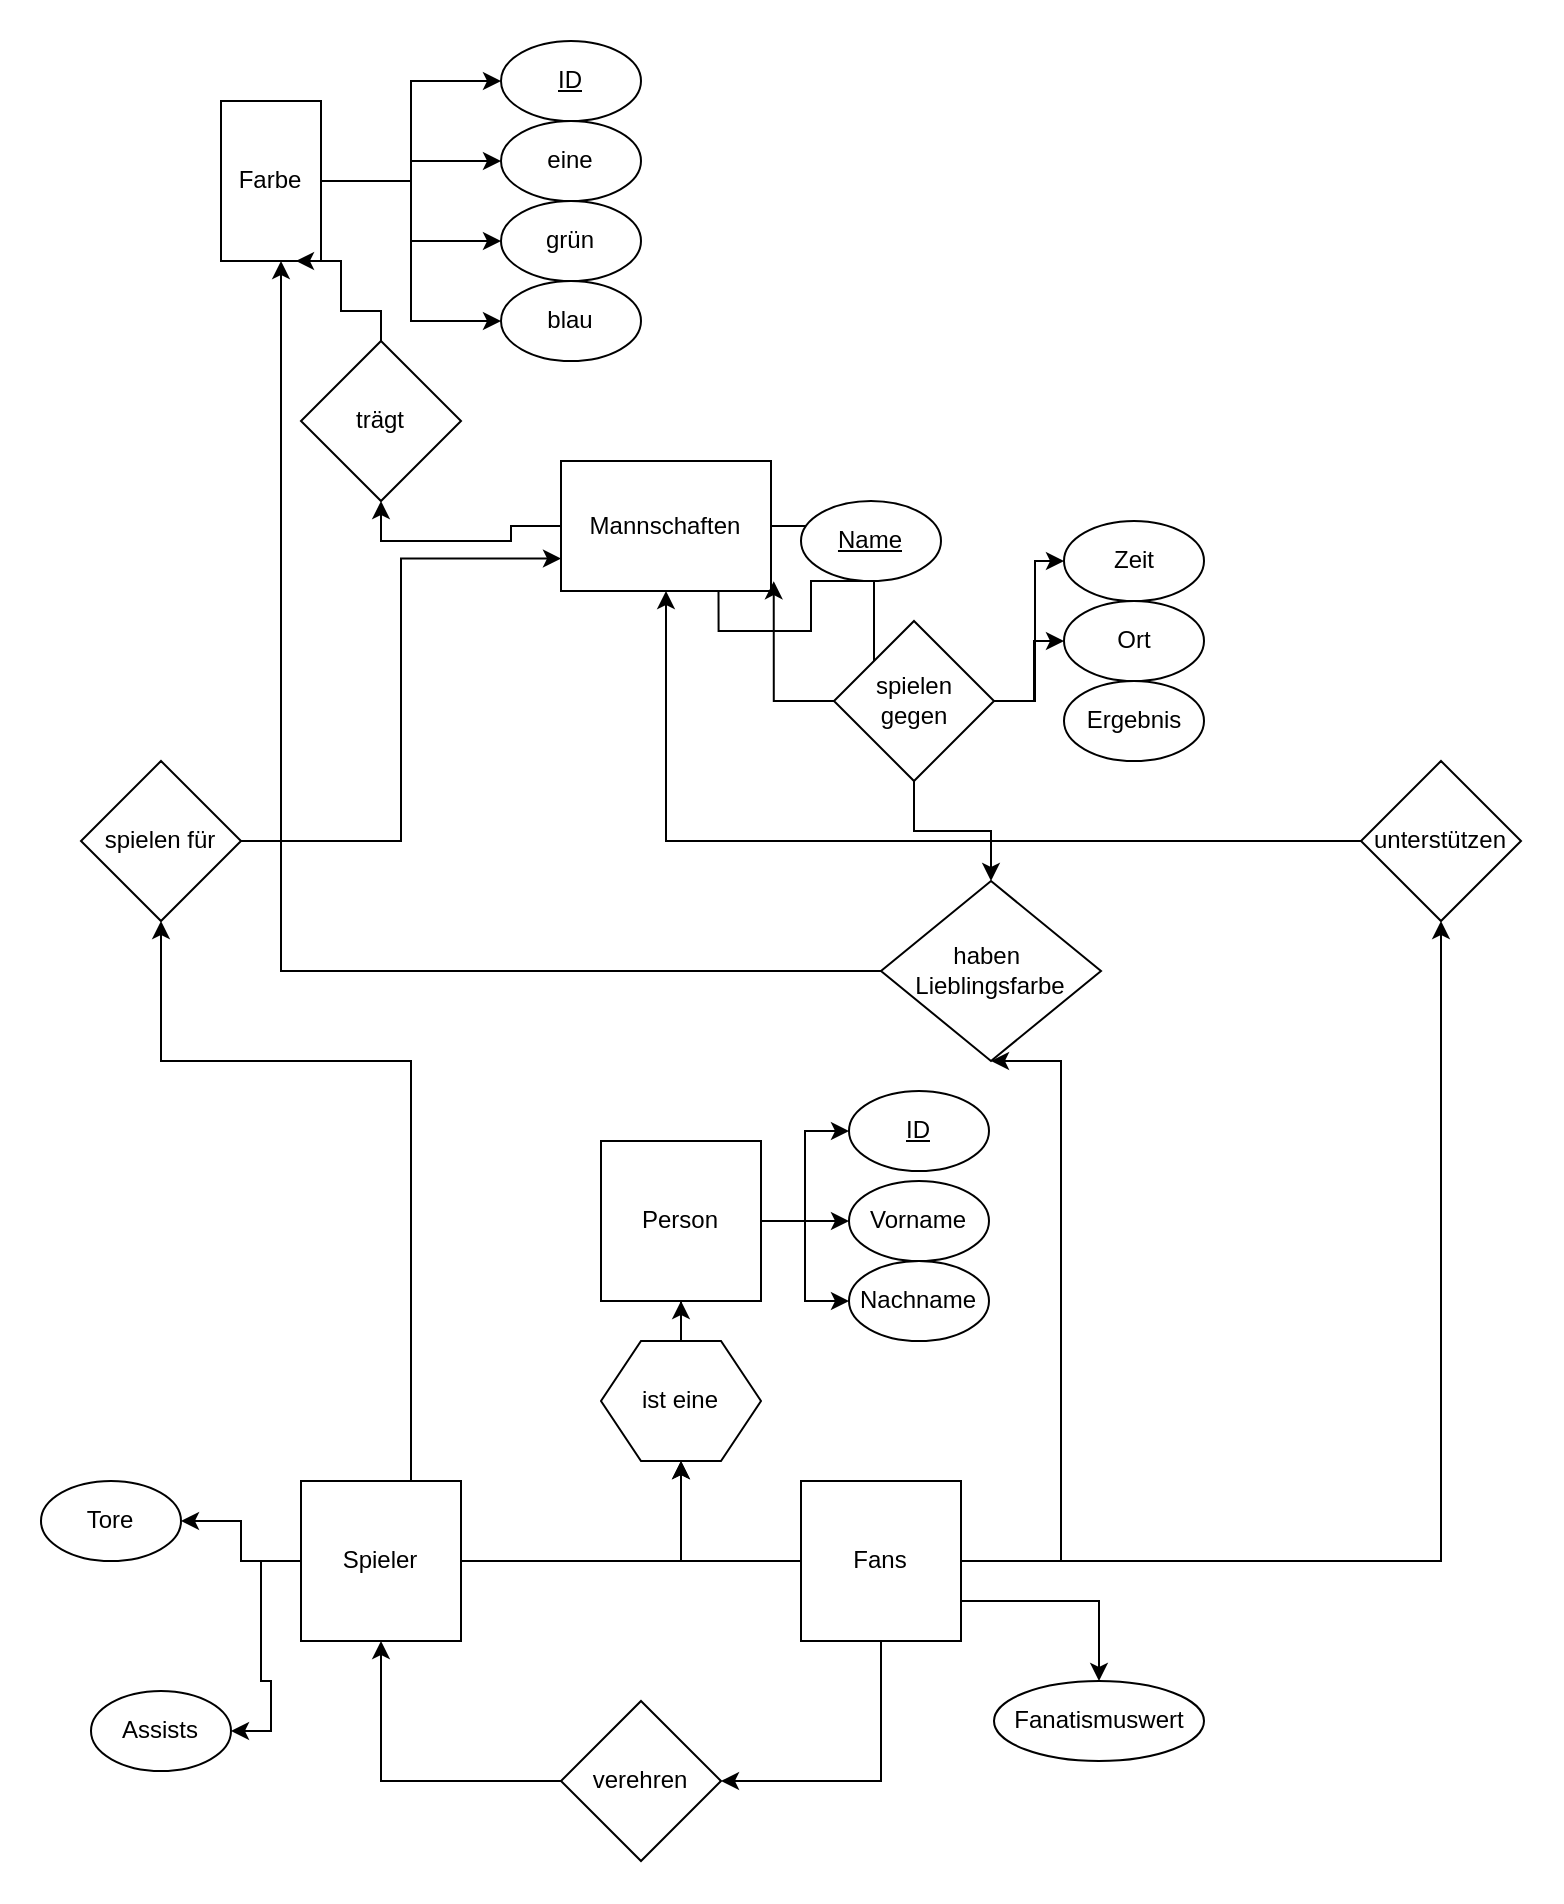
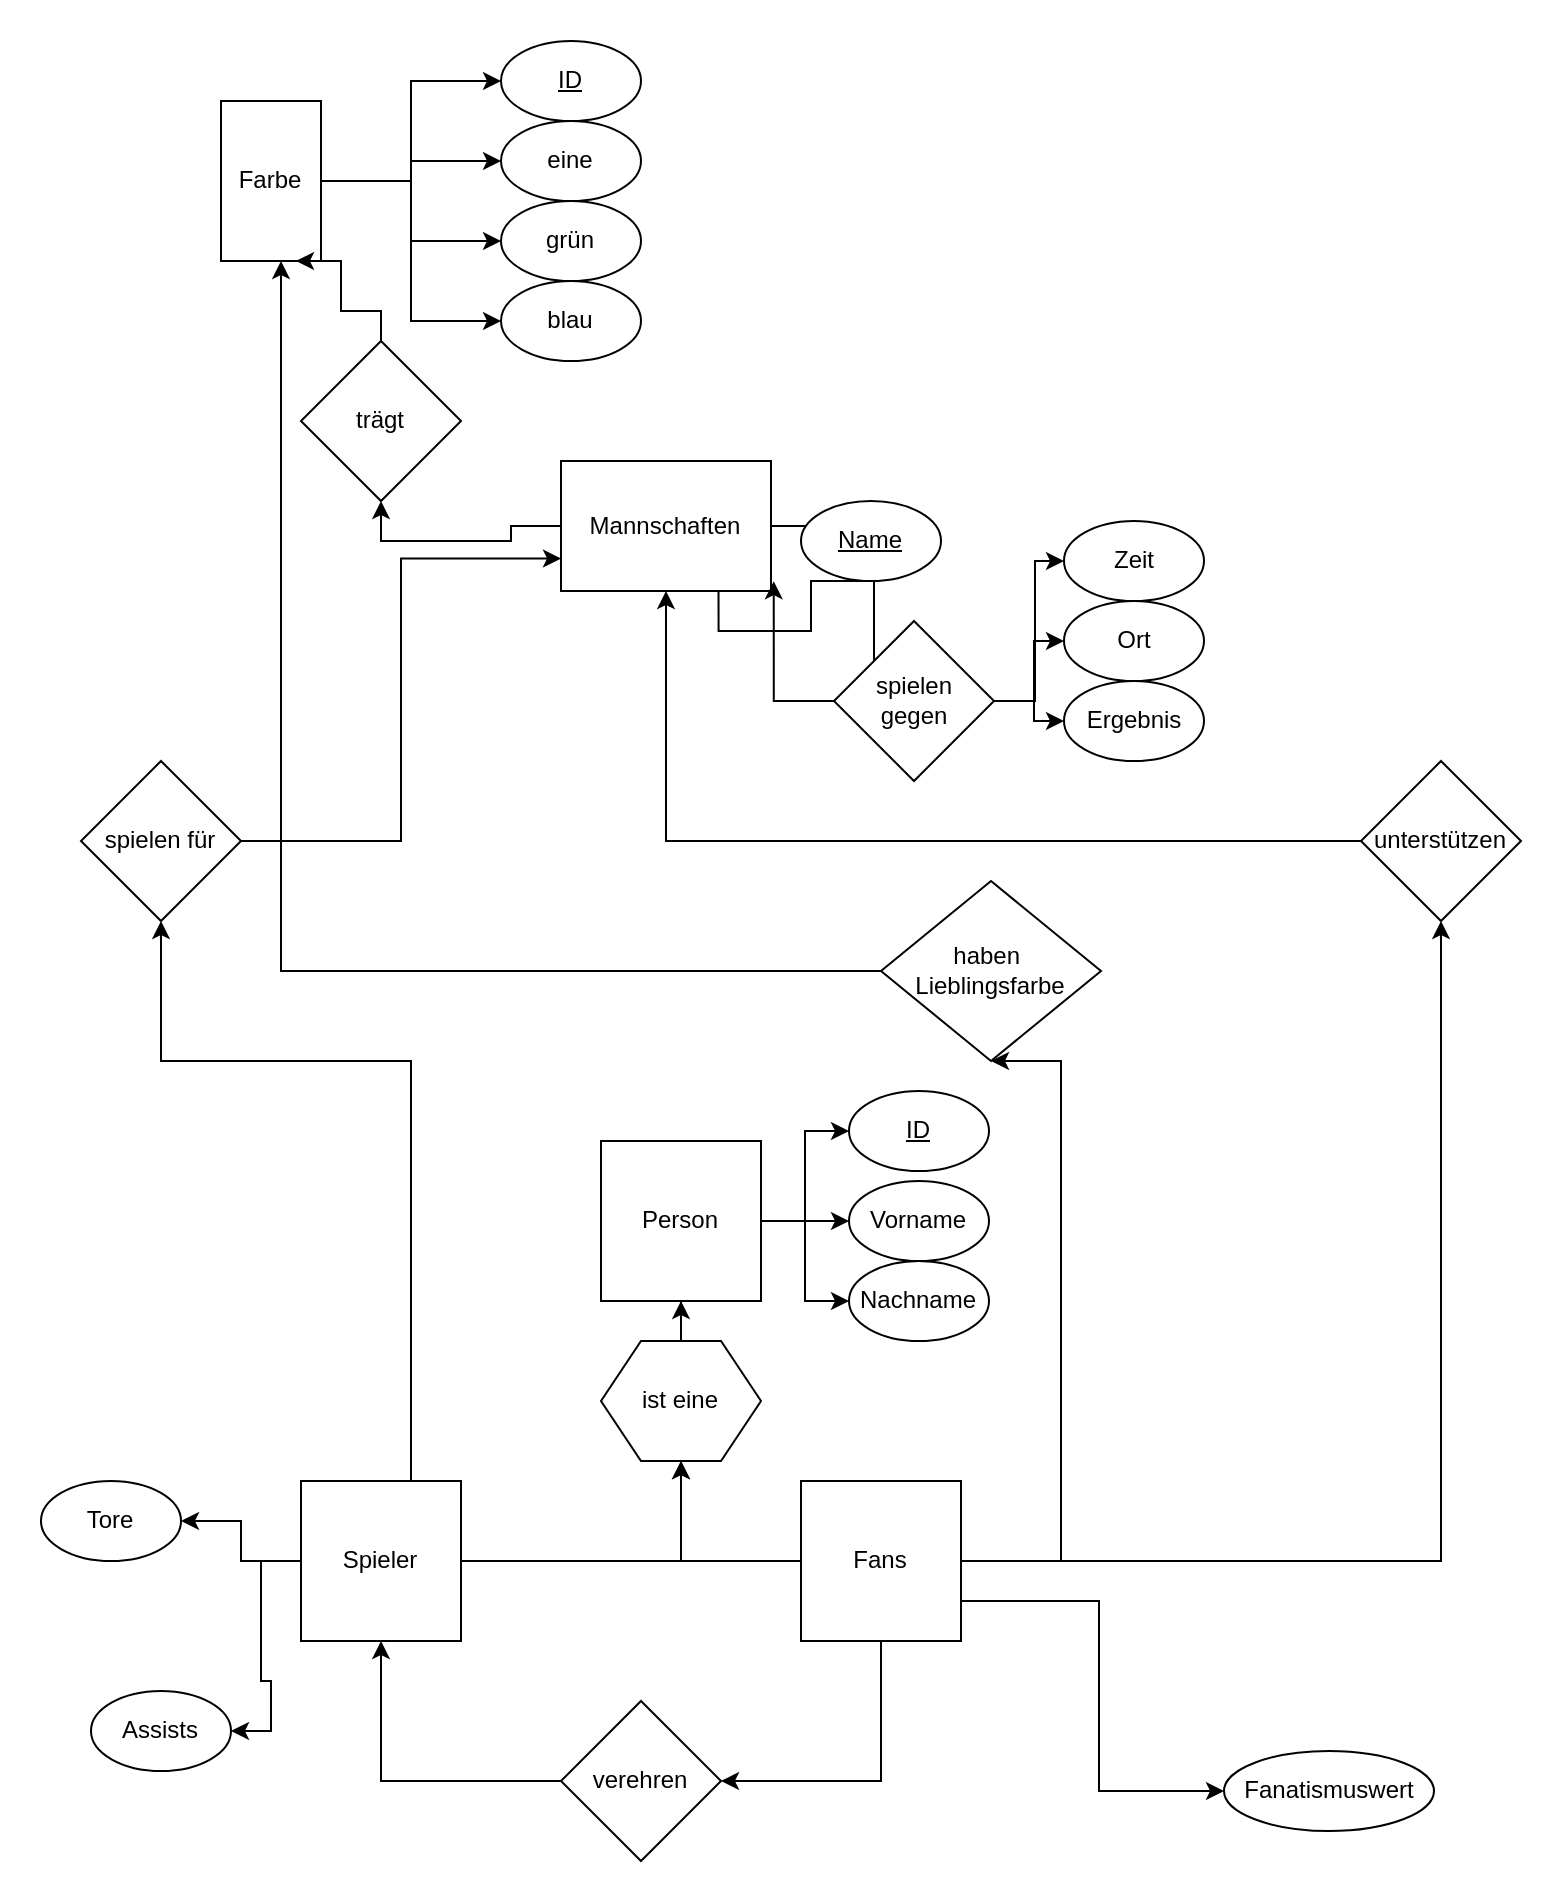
  <mxCell id="0" />
  <mxCell id="1" parent="0" />
  <mxCell id="2" style="edgeStyle=orthogonalEdgeStyle;rounded=0;orthogonalLoop=1;jettySize=auto;html=1;entryX=0.5;entryY=1;entryDx=0;entryDy=0;" edge="1" parent="1" source="5" target="23"><mxGeometry relative="1" as="geometry" /></mxCell>
  <mxCell id="3" style="edgeStyle=orthogonalEdgeStyle;rounded=0;orthogonalLoop=1;jettySize=auto;html=1;" edge="1" parent="1" source="5" target="40"><mxGeometry relative="1" as="geometry" /></mxCell>
  <mxCell id="4" style="edgeStyle=orthogonalEdgeStyle;rounded=0;orthogonalLoop=1;jettySize=auto;html=1;exitX=0.75;exitY=1;exitDx=0;exitDy=0;entryX=0;entryY=1;entryDx=0;entryDy=0;" edge="1" parent="1" source="5" target="53"><mxGeometry relative="1" as="geometry" /></mxCell>
  <mxCell id="5" value="Mannschaften" style="whiteSpace=wrap;html=1;aspect=fixed;" vertex="1" parent="1"><mxGeometry x="280" y="230" width="105" height="65" as="geometry" /></mxCell>
  <mxCell id="6" style="edgeStyle=orthogonalEdgeStyle;rounded=0;orthogonalLoop=1;jettySize=auto;html=1;entryX=0.5;entryY=1;entryDx=0;entryDy=0;" edge="1" parent="1" source="10" target="29"><mxGeometry relative="1" as="geometry"><Array as="points"><mxPoint x="205" y="530" /></Array></mxGeometry></mxCell>
  <mxCell id="7" style="edgeStyle=orthogonalEdgeStyle;rounded=0;orthogonalLoop=1;jettySize=auto;html=1;entryX=1;entryY=0.5;entryDx=0;entryDy=0;" edge="1" parent="1" source="10" target="48"><mxGeometry relative="1" as="geometry" /></mxCell>
  <mxCell id="8" style="edgeStyle=orthogonalEdgeStyle;rounded=0;orthogonalLoop=1;jettySize=auto;html=1;entryX=1;entryY=0.5;entryDx=0;entryDy=0;" edge="1" parent="1" source="10" target="47"><mxGeometry relative="1" as="geometry" /></mxCell>
  <mxCell id="9" style="edgeStyle=orthogonalEdgeStyle;rounded=0;orthogonalLoop=1;jettySize=auto;html=1;entryX=0.5;entryY=1;entryDx=0;entryDy=0;" edge="1" parent="1" source="10" target="35"><mxGeometry relative="1" as="geometry" /></mxCell>
  <mxCell id="10" value="Spieler" style="whiteSpace=wrap;html=1;aspect=fixed;" vertex="1" parent="1"><mxGeometry x="150" y="740" width="80" height="80" as="geometry" /></mxCell>
  <mxCell id="11" style="edgeStyle=orthogonalEdgeStyle;rounded=0;orthogonalLoop=1;jettySize=auto;html=1;entryX=0.5;entryY=1;entryDx=0;entryDy=0;" edge="1" parent="1" source="16" target="35"><mxGeometry relative="1" as="geometry" /></mxCell>
  <mxCell id="12" style="edgeStyle=orthogonalEdgeStyle;rounded=0;orthogonalLoop=1;jettySize=auto;html=1;" edge="1" parent="1" source="16" target="27"><mxGeometry relative="1" as="geometry" /></mxCell>
  <mxCell id="13" style="edgeStyle=orthogonalEdgeStyle;rounded=0;orthogonalLoop=1;jettySize=auto;html=1;entryX=0.5;entryY=1;entryDx=0;entryDy=0;" edge="1" parent="1" source="16" target="46"><mxGeometry relative="1" as="geometry"><Array as="points"><mxPoint x="530" y="780" /><mxPoint x="530" y="530" /></Array></mxGeometry></mxCell>
  <mxCell id="14" style="edgeStyle=orthogonalEdgeStyle;rounded=0;orthogonalLoop=1;jettySize=auto;html=1;entryX=1;entryY=0.5;entryDx=0;entryDy=0;" edge="1" parent="1" source="16" target="25"><mxGeometry relative="1" as="geometry"><mxPoint x="440" y="900" as="targetPoint" /><Array as="points"><mxPoint x="440" y="890" /></Array></mxGeometry></mxCell>
  <mxCell id="15" style="edgeStyle=orthogonalEdgeStyle;rounded=0;orthogonalLoop=1;jettySize=auto;html=1;" edge="1" parent="1" source="16" target="44"><mxGeometry relative="1" as="geometry"><Array as="points"><mxPoint x="549" y="800" /></Array></mxGeometry></mxCell>
  <mxCell id="16" value="Fans" style="whiteSpace=wrap;html=1;aspect=fixed;" vertex="1" parent="1"><mxGeometry x="400" y="740" width="80" height="80" as="geometry" /></mxCell>
  <mxCell id="17" style="edgeStyle=orthogonalEdgeStyle;rounded=0;orthogonalLoop=1;jettySize=auto;html=1;entryX=0;entryY=0.5;entryDx=0;entryDy=0;" edge="1" parent="1" source="21" target="36"><mxGeometry relative="1" as="geometry" /></mxCell>
  <mxCell id="18" style="edgeStyle=orthogonalEdgeStyle;rounded=0;orthogonalLoop=1;jettySize=auto;html=1;entryX=0;entryY=0.5;entryDx=0;entryDy=0;" edge="1" parent="1" source="21" target="37"><mxGeometry relative="1" as="geometry" /></mxCell>
  <mxCell id="19" style="edgeStyle=orthogonalEdgeStyle;rounded=0;orthogonalLoop=1;jettySize=auto;html=1;entryX=0;entryY=0.5;entryDx=0;entryDy=0;" edge="1" parent="1" source="21" target="38"><mxGeometry relative="1" as="geometry" /></mxCell>
  <mxCell id="20" style="edgeStyle=orthogonalEdgeStyle;rounded=0;orthogonalLoop=1;jettySize=auto;html=1;entryX=0;entryY=0.5;entryDx=0;entryDy=0;" edge="1" parent="1" source="21" target="39"><mxGeometry relative="1" as="geometry" /></mxCell>
  <mxCell id="21" value="Farbe" style="whiteSpace=wrap;html=1;aspect=fixed;" vertex="1" parent="1"><mxGeometry x="110" y="50" width="50" height="80" as="geometry" /></mxCell>
  <mxCell id="22" style="edgeStyle=orthogonalEdgeStyle;rounded=0;orthogonalLoop=1;jettySize=auto;html=1;entryX=0.75;entryY=1;entryDx=0;entryDy=0;" edge="1" parent="1" source="23" target="21"><mxGeometry relative="1" as="geometry"><Array as="points"><mxPoint x="190" y="155" /><mxPoint x="170" y="155" /></Array></mxGeometry></mxCell>
  <mxCell id="23" value="trägt" style="rhombus;whiteSpace=wrap;html=1;" vertex="1" parent="1"><mxGeometry x="150" y="170" width="80" height="80" as="geometry" /></mxCell>
  <mxCell id="24" style="edgeStyle=orthogonalEdgeStyle;rounded=0;orthogonalLoop=1;jettySize=auto;html=1;entryX=0.5;entryY=1;entryDx=0;entryDy=0;" edge="1" parent="1" source="25" target="10"><mxGeometry relative="1" as="geometry" /></mxCell>
  <mxCell id="25" value="verehren" style="rhombus;whiteSpace=wrap;html=1;" vertex="1" parent="1"><mxGeometry x="280" y="850" width="80" height="80" as="geometry" /></mxCell>
  <mxCell id="26" style="edgeStyle=orthogonalEdgeStyle;rounded=0;orthogonalLoop=1;jettySize=auto;html=1;entryX=0.5;entryY=1;entryDx=0;entryDy=0;" edge="1" parent="1" source="27" target="5"><mxGeometry relative="1" as="geometry" /></mxCell>
  <mxCell id="27" value="unterstützen" style="rhombus;whiteSpace=wrap;html=1;" vertex="1" parent="1"><mxGeometry x="680" y="380" width="80" height="80" as="geometry" /></mxCell>
  <mxCell id="28" style="edgeStyle=orthogonalEdgeStyle;rounded=0;orthogonalLoop=1;jettySize=auto;html=1;entryX=0;entryY=0.75;entryDx=0;entryDy=0;" edge="1" parent="1" source="29" target="5"><mxGeometry relative="1" as="geometry" /></mxCell>
  <mxCell id="29" value="spielen für" style="rhombus;whiteSpace=wrap;html=1;" vertex="1" parent="1"><mxGeometry x="40" y="380" width="80" height="80" as="geometry" /></mxCell>
  <mxCell id="30" style="edgeStyle=orthogonalEdgeStyle;rounded=0;orthogonalLoop=1;jettySize=auto;html=1;entryX=0;entryY=0.5;entryDx=0;entryDy=0;" edge="1" parent="1" source="33" target="41"><mxGeometry relative="1" as="geometry" /></mxCell>
  <mxCell id="31" style="edgeStyle=orthogonalEdgeStyle;rounded=0;orthogonalLoop=1;jettySize=auto;html=1;entryX=0;entryY=0.5;entryDx=0;entryDy=0;" edge="1" parent="1" source="33" target="43"><mxGeometry relative="1" as="geometry" /></mxCell>
  <mxCell id="32" style="edgeStyle=orthogonalEdgeStyle;rounded=0;orthogonalLoop=1;jettySize=auto;html=1;" edge="1" parent="1" source="33" target="42"><mxGeometry relative="1" as="geometry" /></mxCell>
  <mxCell id="33" value="Person" style="whiteSpace=wrap;html=1;aspect=fixed;" vertex="1" parent="1"><mxGeometry x="300" y="570" width="80" height="80" as="geometry" /></mxCell>
  <mxCell id="34" style="edgeStyle=orthogonalEdgeStyle;rounded=0;orthogonalLoop=1;jettySize=auto;html=1;entryX=0.5;entryY=1;entryDx=0;entryDy=0;" edge="1" parent="1" source="35" target="33"><mxGeometry relative="1" as="geometry" /></mxCell>
  <mxCell id="35" value="ist eine" style="shape=hexagon;perimeter=hexagonPerimeter2;whiteSpace=wrap;html=1;" vertex="1" parent="1"><mxGeometry x="300" y="670" width="80" height="60" as="geometry" /></mxCell>
  <mxCell id="36" value="&lt;u&gt;ID&lt;/u&gt;" style="ellipse;whiteSpace=wrap;html=1;" vertex="1" parent="1"><mxGeometry x="250" y="20" width="70" height="40" as="geometry" /></mxCell>
  <mxCell id="37" value="eine" style="ellipse;whiteSpace=wrap;html=1;" vertex="1" parent="1"><mxGeometry x="250" y="60" width="70" height="40" as="geometry" /></mxCell>
  <mxCell id="38" value="grün" style="ellipse;whiteSpace=wrap;html=1;" vertex="1" parent="1"><mxGeometry x="250" y="100" width="70" height="40" as="geometry" /></mxCell>
  <mxCell id="39" value="blau" style="ellipse;whiteSpace=wrap;html=1;" vertex="1" parent="1"><mxGeometry x="250" y="140" width="70" height="40" as="geometry" /></mxCell>
  <mxCell id="40" value="&lt;u&gt;Name&lt;/u&gt;" style="ellipse;whiteSpace=wrap;html=1;" vertex="1" parent="1"><mxGeometry x="400" y="250" width="70" height="40" as="geometry" /></mxCell>
  <mxCell id="41" value="&lt;u&gt;ID&lt;/u&gt;" style="ellipse;whiteSpace=wrap;html=1;" vertex="1" parent="1"><mxGeometry x="424" y="545" width="70" height="40" as="geometry" /></mxCell>
  <mxCell id="42" value="Nachname" style="ellipse;whiteSpace=wrap;html=1;" vertex="1" parent="1"><mxGeometry x="424" y="630" width="70" height="40" as="geometry" /></mxCell>
  <mxCell id="43" value="Vorname" style="ellipse;whiteSpace=wrap;html=1;" vertex="1" parent="1"><mxGeometry x="424" y="590" width="70" height="40" as="geometry" /></mxCell>
- <mxCell id="44" value="Fanatismuswert&lt;br&gt;" style="ellipse;whiteSpace=wrap;html=1;" vertex="1" parent="1"><mxGeometry x="496.5" y="840" width="105" height="40" as="geometry" /></mxCell>
+ <mxCell id="44" value="Fanatismuswert&lt;br&gt;" style="ellipse;whiteSpace=wrap;html=1;" vertex="1" parent="1"><mxGeometry x="611.5" y="875" width="105" height="40" as="geometry" /></mxCell>
  <mxCell id="45" style="edgeStyle=orthogonalEdgeStyle;rounded=0;orthogonalLoop=1;jettySize=auto;html=1;" edge="1" parent="1" source="46" target="21"><mxGeometry relative="1" as="geometry"><Array as="points"><mxPoint x="140" y="485" /></Array></mxGeometry></mxCell>
  <mxCell id="46" value="haben&amp;nbsp;&lt;br&gt;Lieblingsfarbe" style="rhombus;whiteSpace=wrap;html=1;" vertex="1" parent="1"><mxGeometry x="440" y="440" width="110" height="90" as="geometry" /></mxCell>
  <mxCell id="47" value="Assists" style="ellipse;whiteSpace=wrap;html=1;" vertex="1" parent="1"><mxGeometry x="45" y="845" width="70" height="40" as="geometry" /></mxCell>
  <mxCell id="48" value="Tore" style="ellipse;whiteSpace=wrap;html=1;" vertex="1" parent="1"><mxGeometry x="20" y="740" width="70" height="40" as="geometry" /></mxCell>
  <mxCell id="49" style="edgeStyle=orthogonalEdgeStyle;rounded=0;orthogonalLoop=1;jettySize=auto;html=1;entryX=1.013;entryY=0.925;entryDx=0;entryDy=0;entryPerimeter=0;" edge="1" parent="1" source="53" target="5"><mxGeometry relative="1" as="geometry" /></mxCell>
  <mxCell id="50" style="edgeStyle=orthogonalEdgeStyle;rounded=0;orthogonalLoop=1;jettySize=auto;html=1;" edge="1" parent="1" source="53" target="55"><mxGeometry relative="1" as="geometry" /></mxCell>
  <mxCell id="51" style="edgeStyle=orthogonalEdgeStyle;rounded=0;orthogonalLoop=1;jettySize=auto;html=1;entryX=0;entryY=0.5;entryDx=0;entryDy=0;" edge="1" parent="1" source="53" target="56"><mxGeometry relative="1" as="geometry"><Array as="points"><mxPoint x="517" y="350" /><mxPoint x="517" y="280" /></Array></mxGeometry></mxCell>
- <mxCell id="52" style="edgeStyle=orthogonalEdgeStyle;rounded=0;orthogonalLoop=1;jettySize=auto;html=1;" edge="1" parent="1" source="53" target="46"><mxGeometry relative="1" as="geometry" /></mxCell>
+ <mxCell id="52" style="edgeStyle=orthogonalEdgeStyle;rounded=0;orthogonalLoop=1;jettySize=auto;html=1;entryX=0;entryY=0.5;entryDx=0;entryDy=0;" edge="1" parent="1" source="53" target="54"><mxGeometry relative="1" as="geometry" /></mxCell>
  <mxCell id="53" value="spielen &lt;br&gt;gegen" style="rhombus;whiteSpace=wrap;html=1;" vertex="1" parent="1"><mxGeometry x="416.5" y="310" width="80" height="80" as="geometry" /></mxCell>
  <mxCell id="54" value="Ergebnis" style="ellipse;whiteSpace=wrap;html=1;" vertex="1" parent="1"><mxGeometry x="531.5" y="340" width="70" height="40" as="geometry" /></mxCell>
  <mxCell id="55" value="Ort" style="ellipse;whiteSpace=wrap;html=1;" vertex="1" parent="1"><mxGeometry x="531.5" y="300" width="70" height="40" as="geometry" /></mxCell>
  <mxCell id="56" value="Zeit" style="ellipse;whiteSpace=wrap;html=1;" vertex="1" parent="1"><mxGeometry x="531.5" y="260" width="70" height="40" as="geometry" /></mxCell>
